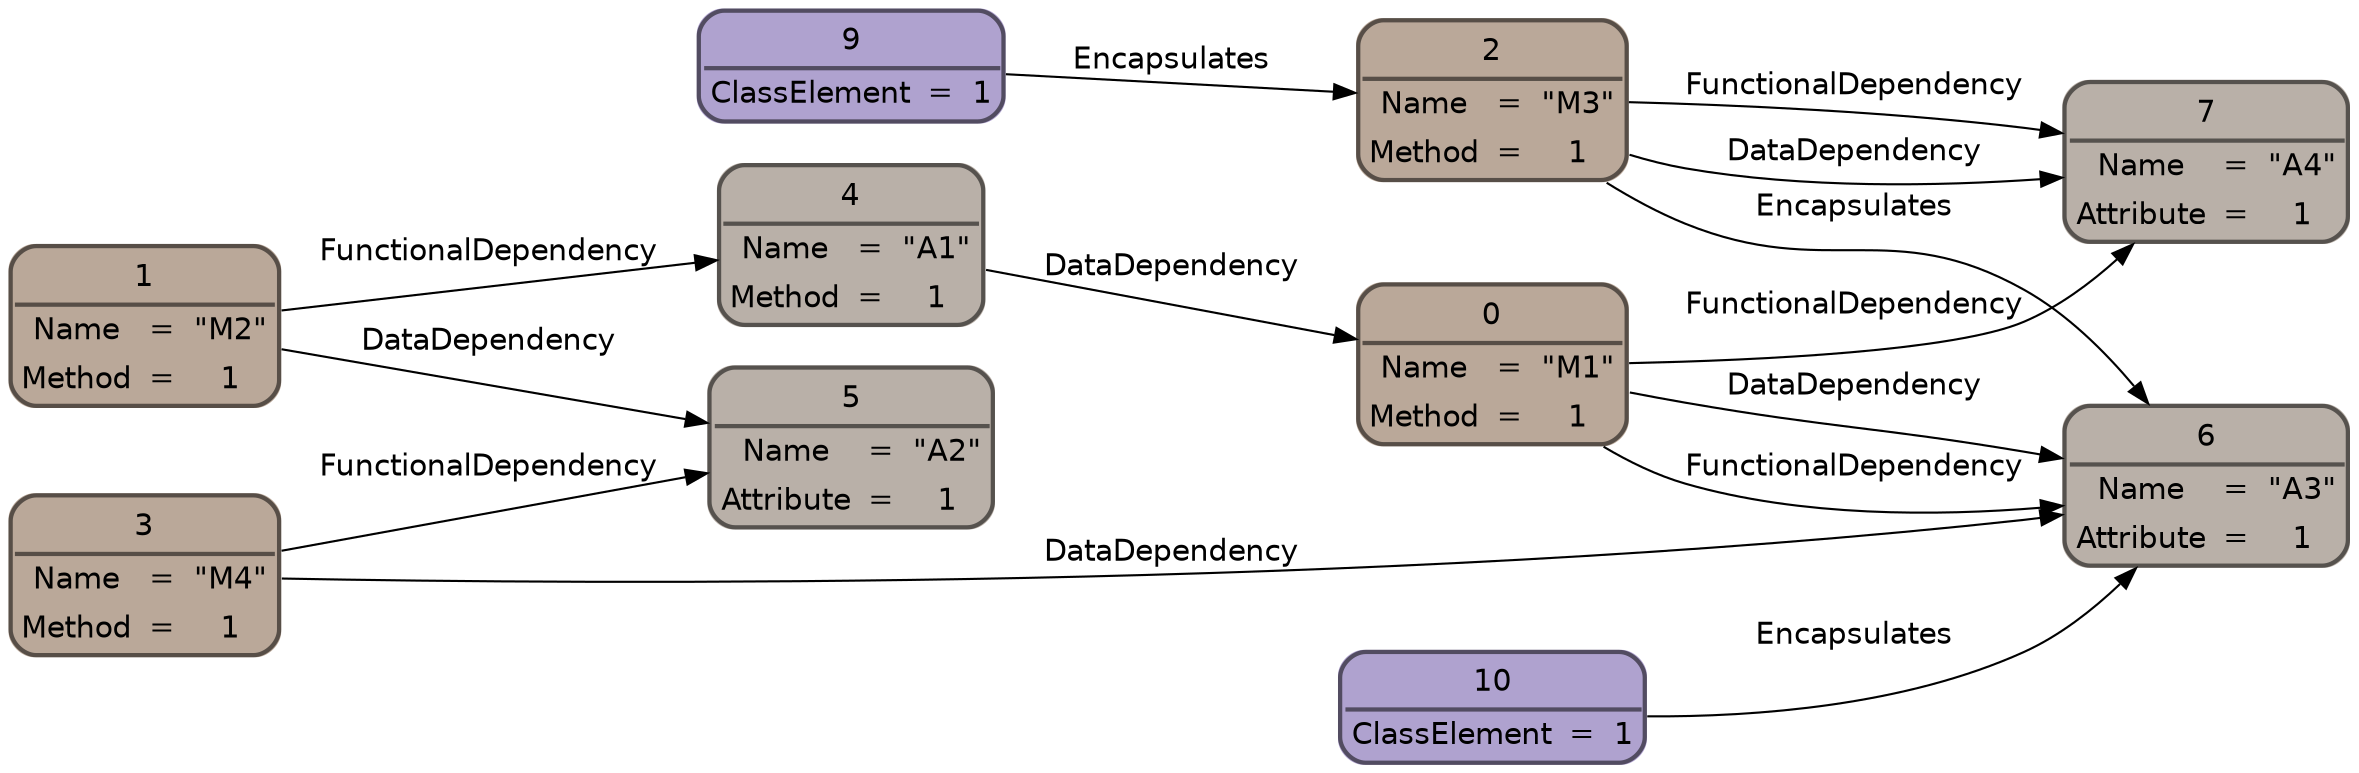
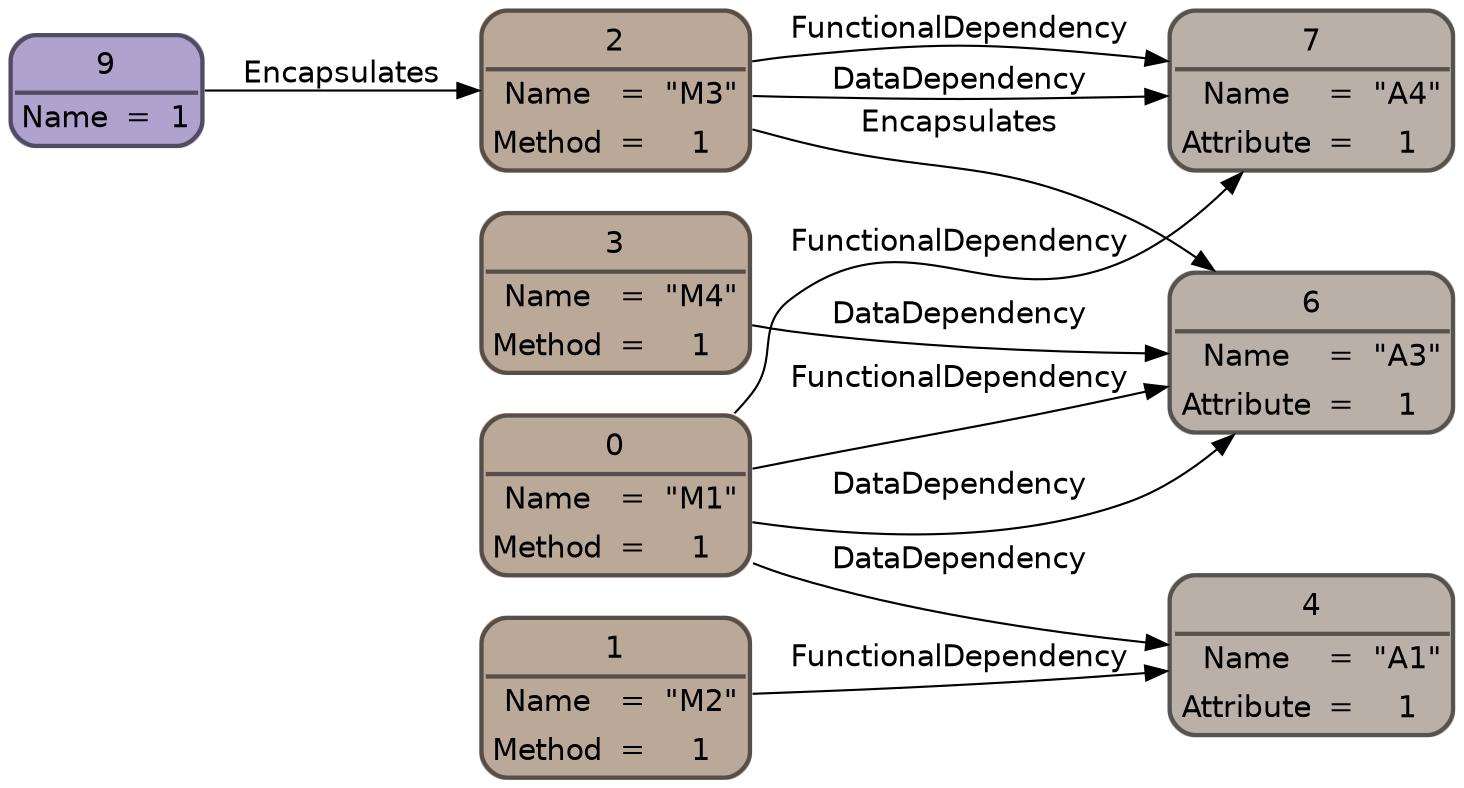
  digraph {
    rankdir=LR
    node [fillcolor="#baa899" fontname=Helvetica pencolor="#00000088" shape=plain style="filled, rounded"]
    edge [color=black fontcolor=black fontname=Helvetica labeldistance=3 style=solid]
    n1 [label=<<TABLE CELLSPACING="0" BORDER="2" CELLBORDER="0" CELLPADDING="4" STYLE="ROUNDED"> 		<TR><TD COLSPAN="3" BORDER="2" SIDES="B">2</TD></TR> 		<TR><TD><FONT COLOR="black">Name</FONT></TD><TD><FONT COLOR="black">=</FONT></TD><TD><FONT COLOR="black">"M3"</FONT></TD></TR> 		<TR><TD><FONT COLOR="black">Method</FONT></TD><TD><FONT COLOR="black">=</FONT></TD><TD><FONT COLOR="black">1</FONT></TD></TR> 		</TABLE>>]
    n2 [fillcolor="#b9b0a8" label=<<TABLE CELLSPACING="0" BORDER="2" CELLBORDER="0" CELLPADDING="4" STYLE="ROUNDED"> 		<TR><TD COLSPAN="3" BORDER="2" SIDES="B">7</TD></TR> 		<TR><TD><FONT COLOR="black">Name</FONT></TD><TD><FONT COLOR="black">=</FONT></TD><TD><FONT COLOR="black">"A4"</FONT></TD></TR> 		<TR><TD><FONT COLOR="black">Attribute</FONT></TD><TD><FONT COLOR="black">=</FONT></TD><TD><FONT COLOR="black">1</FONT></TD></TR> 		</TABLE>>]
    n3 [fillcolor="#b9b0a8" label=<<TABLE CELLSPACING="0" BORDER="2" CELLBORDER="0" CELLPADDING="4" STYLE="ROUNDED"> 		<TR><TD COLSPAN="3" BORDER="2" SIDES="B">6</TD></TR> 		<TR><TD><FONT COLOR="black">Name</FONT></TD><TD><FONT COLOR="black">=</FONT></TD><TD><FONT COLOR="black">"A3"</FONT></TD></TR> 		<TR><TD><FONT COLOR="black">Attribute</FONT></TD><TD><FONT COLOR="black">=</FONT></TD><TD><FONT COLOR="black">1</FONT></TD></TR> 		</TABLE>>]
-   n4 [fillcolor="#b9b0a8" label=<<TABLE CELLSPACING="0" BORDER="2" CELLBORDER="0" CELLPADDING="4" STYLE="ROUNDED"> 		<TR><TD COLSPAN="3" BORDER="2" SIDES="B">4</TD></TR> 		<TR><TD><FONT COLOR="black">Name</FONT></TD><TD><FONT COLOR="black">=</FONT></TD><TD><FONT COLOR="black">"A1"</FONT></TD></TR> 		<TR><TD><FONT COLOR="black">Method</FONT></TD><TD><FONT COLOR="black">=</FONT></TD><TD><FONT COLOR="black">1</FONT></TD></TR> 		</TABLE>>]
+   n4 [fillcolor="#b9b0a8" label=<<TABLE CELLSPACING="0" BORDER="2" CELLBORDER="0" CELLPADDING="4" STYLE="ROUNDED"> 		<TR><TD COLSPAN="3" BORDER="2" SIDES="B">4</TD></TR> 		<TR><TD><FONT COLOR="black">Name</FONT></TD><TD><FONT COLOR="black">=</FONT></TD><TD><FONT COLOR="black">"A1"</FONT></TD></TR> 		<TR><TD><FONT COLOR="black">Attribute</FONT></TD><TD><FONT COLOR="black">=</FONT></TD><TD><FONT COLOR="black">1</FONT></TD></TR> 		</TABLE>>]
    n5 [label=<<TABLE CELLSPACING="0" BORDER="2" CELLBORDER="0" CELLPADDING="4" STYLE="ROUNDED"> 		<TR><TD COLSPAN="3" BORDER="2" SIDES="B">3</TD></TR> 		<TR><TD><FONT COLOR="black">Name</FONT></TD><TD><FONT COLOR="black">=</FONT></TD><TD><FONT COLOR="black">"M4"</FONT></TD></TR> 		<TR><TD><FONT COLOR="black">Method</FONT></TD><TD><FONT COLOR="black">=</FONT></TD><TD><FONT COLOR="black">1</FONT></TD></TR> 		</TABLE>>]
-   n6 [fillcolor="#b9b0a8" label=<<TABLE CELLSPACING="0" BORDER="2" CELLBORDER="0" CELLPADDING="4" STYLE="ROUNDED"> 		<TR><TD COLSPAN="3" BORDER="2" SIDES="B">5</TD></TR> 		<TR><TD><FONT COLOR="black">Name</FONT></TD><TD><FONT COLOR="black">=</FONT></TD><TD><FONT COLOR="black">"A2"</FONT></TD></TR> 		<TR><TD><FONT COLOR="black">Attribute</FONT></TD><TD><FONT COLOR="black">=</FONT></TD><TD><FONT COLOR="black">1</FONT></TD></TR> 		</TABLE>>]
    n7 [label=<<TABLE CELLSPACING="0" BORDER="2" CELLBORDER="0" CELLPADDING="4" STYLE="ROUNDED"> 		<TR><TD COLSPAN="3" BORDER="2" SIDES="B">1</TD></TR> 		<TR><TD><FONT COLOR="black">Name</FONT></TD><TD><FONT COLOR="black">=</FONT></TD><TD><FONT COLOR="black">"M2"</FONT></TD></TR> 		<TR><TD><FONT COLOR="black">Method</FONT></TD><TD><FONT COLOR="black">=</FONT></TD><TD><FONT COLOR="black">1</FONT></TD></TR> 		</TABLE>>]
    n8 [label=<<TABLE CELLSPACING="0" BORDER="2" CELLBORDER="0" CELLPADDING="4" STYLE="ROUNDED"> 		<TR><TD COLSPAN="3" BORDER="2" SIDES="B">0</TD></TR> 		<TR><TD><FONT COLOR="black">Name</FONT></TD><TD><FONT COLOR="black">=</FONT></TD><TD><FONT COLOR="black">"M1"</FONT></TD></TR> 		<TR><TD><FONT COLOR="black">Method</FONT></TD><TD><FONT COLOR="black">=</FONT></TD><TD><FONT COLOR="black">1</FONT></TD></TR> 		</TABLE>>]
-   n9 [fillcolor="#afa2cf" label=<<TABLE CELLSPACING="0" BORDER="2" CELLBORDER="0" CELLPADDING="4" STYLE="ROUNDED"> 		<TR><TD COLSPAN="3" BORDER="2" SIDES="B">9</TD></TR> 		<TR><TD><FONT COLOR="black">ClassElement</FONT></TD><TD><FONT COLOR="black">=</FONT></TD><TD><FONT COLOR="black">1</FONT></TD></TR> 		</TABLE>>]
-   n10 [fillcolor="#afa2cf" label=<<TABLE CELLSPACING="0" BORDER="2" CELLBORDER="0" CELLPADDING="4" STYLE="ROUNDED"> 		<TR><TD COLSPAN="3" BORDER="2" SIDES="B">10</TD></TR> 		<TR><TD><FONT COLOR="black">ClassElement</FONT></TD><TD><FONT COLOR="black">=</FONT></TD><TD><FONT COLOR="black">1</FONT></TD></TR> 		</TABLE>>]
+   n9 [fillcolor="#afa2cf" label=<<TABLE CELLSPACING="0" BORDER="2" CELLBORDER="0" CELLPADDING="4" STYLE="ROUNDED"> 		<TR><TD COLSPAN="3" BORDER="2" SIDES="B">9</TD></TR> 		<TR><TD><FONT COLOR="black">Name</FONT></TD><TD><FONT COLOR="black">=</FONT></TD><TD><FONT COLOR="black">1</FONT></TD></TR> 		</TABLE>>]
    n1 -> n2 [label=FunctionalDependency]
    n1 -> n2 [label=DataDependency]
    n1 -> n3 [label=Encapsulates]
    n5 -> n3 [label=DataDependency]
-   n5 -> n6 [label=FunctionalDependency]
    n7 -> n4 [label=FunctionalDependency]
-   n7 -> n6 [label=DataDependency]
    n8 -> n2 [label=FunctionalDependency]
    n8 -> n3 [label=FunctionalDependency]
    n8 -> n3 [label=DataDependency]
-   n4 -> n8 [label=DataDependency]
+   n8 -> n4 [label=DataDependency]
    n9 -> n1 [label=Encapsulates]
-   n10 -> n3 [label=Encapsulates]
  }
